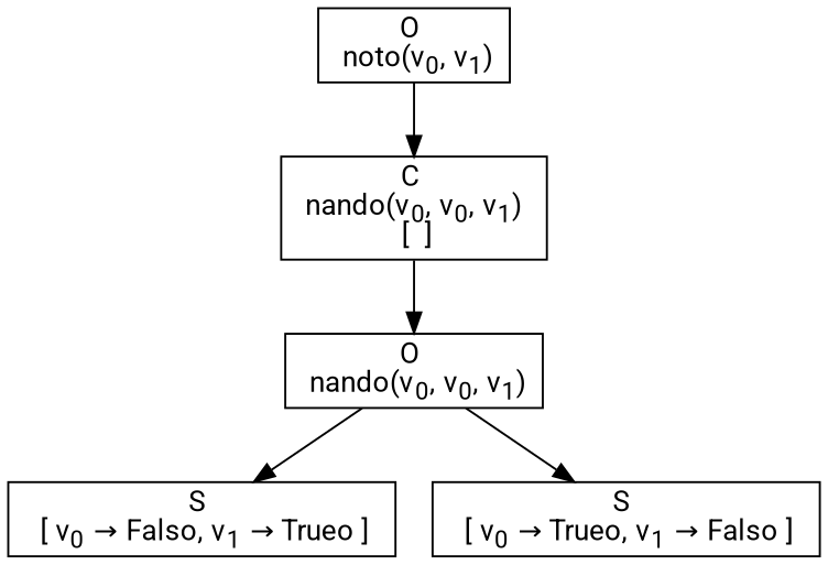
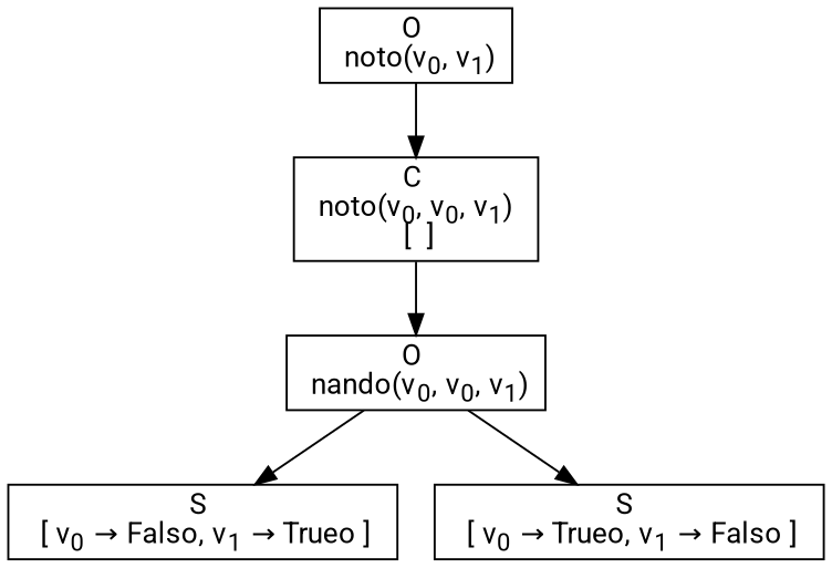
  digraph {
    rankdir=TB
    fontname=Roboto
    node [fillcolor=white shape=box style=filled fontname=Roboto]
    edge [fontname=Roboto]
    n1 [label=<O <BR/> noto(v<SUB>0</SUB>, v<SUB>1</SUB>)>]
-   n2 [label=<C <BR/> nando(v<SUB>0</SUB>, v<SUB>0</SUB>, v<SUB>1</SUB>) <BR/>  [  ] >]
+   n2 [label=<C <BR/> noto(v<SUB>0</SUB>, v<SUB>0</SUB>, v<SUB>1</SUB>) <BR/>  [  ] >]
    n3 [label=<O <BR/> nando(v<SUB>0</SUB>, v<SUB>0</SUB>, v<SUB>1</SUB>)>]
    n4 [label=<S <BR/>  [ v<SUB>0</SUB> &rarr; Falso, v<SUB>1</SUB> &rarr; Trueo ] >]
    n5 [label=<S <BR/>  [ v<SUB>0</SUB> &rarr; Trueo, v<SUB>1</SUB> &rarr; Falso ] >]
    n1 -> n2
    n2 -> n3
    n3 -> n4
    n3 -> n5
  }
